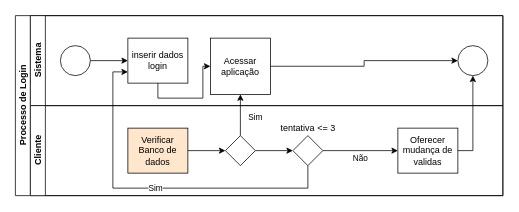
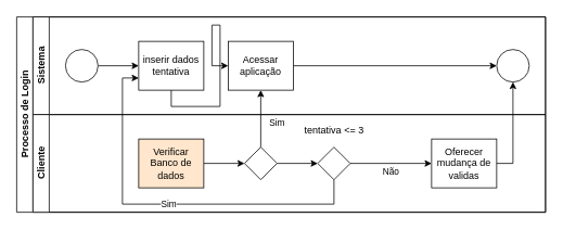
  <mxCell id="0" />
  <mxCell id="1" parent="0" />
  <mxCell id="2" value="Processo de Login" style="swimlane;html=1;childLayout=stackLayout;resizeParent=1;resizeParentMax=0;horizontal=0;startSize=20;horizontalStack=0;" parent="1" vertex="1"><mxGeometry x="20" y="20" width="650" height="240" as="geometry" /></mxCell>
  <mxCell id="3" value="Sistema" style="swimlane;html=1;startSize=20;horizontal=0;" parent="2" vertex="1"><mxGeometry x="20" width="630" height="120" as="geometry" /></mxCell>
  <mxCell id="4" value="" style="ellipse;whiteSpace=wrap;html=1;" parent="3" vertex="1"><mxGeometry x="570" y="40" width="40" height="40" as="geometry" /></mxCell>
  <mxCell id="5" style="edgeStyle=orthogonalEdgeStyle;rounded=0;orthogonalLoop=1;jettySize=auto;html=1;exitX=1;exitY=0.5;exitDx=0;exitDy=0;entryX=0;entryY=0.5;entryDx=0;entryDy=0;" edge="1" parent="3" source="6" target="4"><mxGeometry relative="1" as="geometry" /></mxCell>
- <mxCell id="6" value="Acessar aplicação" style="rounded=0;whiteSpace=wrap;html=1;fontFamily=Helvetica;fontSize=12;fontColor=#000000;align=center;" vertex="1" parent="3"><mxGeometry x="240" y="30" width="80" height="75" as="geometry" /></mxCell>
+ <mxCell id="6" value="Acessar aplicação" style="rounded=0;whiteSpace=wrap;html=1;fontFamily=Helvetica;fontSize=12;fontColor=#000000;align=center;" vertex="1" parent="3"><mxGeometry x="240" y="30" width="80" height="60" as="geometry" /></mxCell>
  <mxCell id="7" style="edgeStyle=orthogonalEdgeStyle;rounded=0;orthogonalLoop=1;jettySize=auto;html=1;exitX=1;exitY=0.5;exitDx=0;exitDy=0;entryX=0;entryY=0.5;entryDx=0;entryDy=0;" edge="1" parent="3" source="8" target="9"><mxGeometry relative="1" as="geometry" /></mxCell>
  <mxCell id="8" value="" style="ellipse;whiteSpace=wrap;html=1;" parent="3" vertex="1"><mxGeometry x="40" y="40" width="40" height="40" as="geometry" /></mxCell>
- <mxCell id="9" value="inserir dados login" style="rounded=0;whiteSpace=wrap;html=1;fontFamily=Helvetica;fontSize=12;fontColor=#000000;align=center;" vertex="1" parent="3"><mxGeometry x="130" y="30" width="80" height="60" as="geometry" /></mxCell>
+ <mxCell id="9" value="inserir dados tentativa" style="rounded=0;whiteSpace=wrap;html=1;fontFamily=Helvetica;fontSize=12;fontColor=#000000;align=center;" vertex="1" parent="3"><mxGeometry x="130" y="30" width="80" height="60" as="geometry" /></mxCell>
  <mxCell id="10" style="edgeStyle=orthogonalEdgeStyle;rounded=0;orthogonalLoop=1;jettySize=auto;html=1;exitX=0.5;exitY=1;exitDx=0;exitDy=0;" edge="1" parent="2" source="9" target="6"><mxGeometry relative="1" as="geometry" /></mxCell>
  <mxCell id="11" value="Sim" style="edgeStyle=orthogonalEdgeStyle;rounded=0;orthogonalLoop=1;jettySize=auto;html=1;exitX=0.5;exitY=0;exitDx=0;exitDy=0;entryX=0.5;entryY=1;entryDx=0;entryDy=0;" edge="1" parent="2" source="16" target="6"><mxGeometry x="-0.143" y="-20" relative="1" as="geometry"><Array as="points"><mxPoint x="300" y="130" /><mxPoint x="300" y="130" /></Array><mxPoint as="offset" /></mxGeometry></mxCell>
  <mxCell id="12" value="Cliente" style="swimlane;html=1;startSize=20;horizontal=0;" parent="2" vertex="1"><mxGeometry x="20" y="120" width="630" height="120" as="geometry" /></mxCell>
  <mxCell id="13" style="edgeStyle=orthogonalEdgeStyle;rounded=0;orthogonalLoop=1;jettySize=auto;html=1;exitX=1;exitY=0.5;exitDx=0;exitDy=0;entryX=0;entryY=0.5;entryDx=0;entryDy=0;" edge="1" parent="12" source="16" target="20"><mxGeometry relative="1" as="geometry" /></mxCell>
- <mxCell id="14" value="tentativa &amp;lt;= 3" style="text;html=1;align=center;verticalAlign=middle;resizable=0;points=[];autosize=1;" vertex="1" parent="12"><mxGeometry x="325" y="20" width="90" height="20" as="geometry" /></mxCell>
+ <mxCell id="14" value="tentativa &amp;lt;= 3" style="text;html=1;align=center;verticalAlign=middle;resizable=0;points=[];autosize=1;" vertex="1" parent="12"><mxGeometry x="325" y="10" width="90" height="20" as="geometry" /></mxCell>
  <mxCell id="15" value="Oferecer mudança de validas" style="rounded=0;whiteSpace=wrap;html=1;fontFamily=Helvetica;fontSize=12;fontColor=#000000;align=center;" vertex="1" parent="12"><mxGeometry x="490" y="30" width="80" height="60" as="geometry" /></mxCell>
  <mxCell id="16" value="" style="rhombus;whiteSpace=wrap;html=1;" vertex="1" parent="12"><mxGeometry x="260" y="40" width="40" height="40" as="geometry" /></mxCell>
  <mxCell id="17" style="edgeStyle=orthogonalEdgeStyle;rounded=0;orthogonalLoop=1;jettySize=auto;html=1;exitX=1;exitY=0.5;exitDx=0;exitDy=0;entryX=0;entryY=0.5;entryDx=0;entryDy=0;" edge="1" parent="12" source="18" target="16"><mxGeometry relative="1" as="geometry" /></mxCell>
  <mxCell id="18" value="Verificar Banco de dados" style="rounded=0;whiteSpace=wrap;html=1;fontFamily=Helvetica;fontSize=12;fontColor=#000000;align=center;fillColor=#ffe6cc;" vertex="1" parent="12"><mxGeometry x="130" y="30" width="80" height="60" as="geometry" /></mxCell>
  <mxCell id="19" value="Não" style="edgeStyle=orthogonalEdgeStyle;rounded=0;orthogonalLoop=1;jettySize=auto;html=1;exitX=1;exitY=0.5;exitDx=0;exitDy=0;" edge="1" parent="12" source="20" target="15"><mxGeometry y="-10" relative="1" as="geometry"><mxPoint as="offset" /></mxGeometry></mxCell>
  <mxCell id="20" value="" style="rhombus;whiteSpace=wrap;html=1;" vertex="1" parent="12"><mxGeometry x="350" y="40" width="40" height="40" as="geometry" /></mxCell>
  <mxCell id="21" value="Sim" style="edgeStyle=orthogonalEdgeStyle;rounded=0;orthogonalLoop=1;jettySize=auto;html=1;exitX=0.5;exitY=1;exitDx=0;exitDy=0;entryX=0;entryY=0.75;entryDx=0;entryDy=0;" edge="1" parent="2" source="20" target="9"><mxGeometry relative="1" as="geometry"><Array as="points"><mxPoint x="390" y="230" /><mxPoint x="130" y="230" /><mxPoint x="130" y="75" /></Array></mxGeometry></mxCell>
  <mxCell id="22" style="edgeStyle=orthogonalEdgeStyle;rounded=0;orthogonalLoop=1;jettySize=auto;html=1;exitX=1;exitY=0.5;exitDx=0;exitDy=0;entryX=0.5;entryY=1;entryDx=0;entryDy=0;" edge="1" parent="2" source="15" target="4"><mxGeometry relative="1" as="geometry" /></mxCell>
